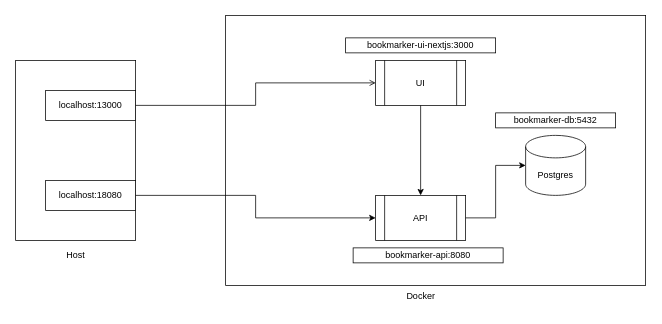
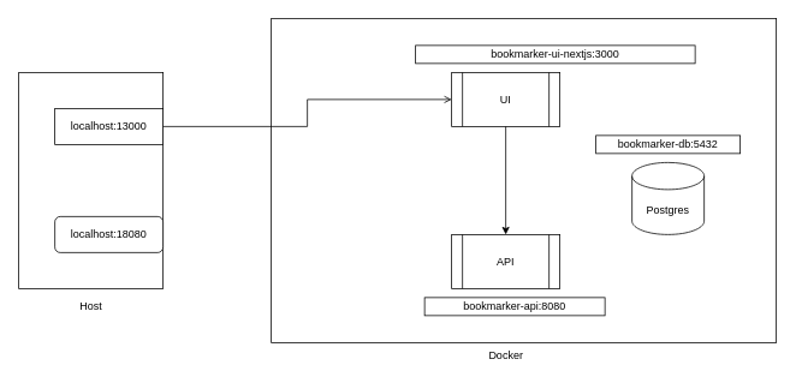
  <mxCell id="0" />
  <mxCell id="1" parent="0" />
  <mxCell id="2" value="" style="rounded=0;whiteSpace=wrap;html=1;" parent="1" vertex="1"><mxGeometry x="20" y="80" width="160" height="240" as="geometry" /></mxCell>
  <mxCell id="3" value="localhost:13000" style="rounded=0;whiteSpace=wrap;html=1;" parent="1" vertex="1"><mxGeometry x="60" y="120" width="120" height="40" as="geometry" /></mxCell>
- <mxCell id="4" value="localhost:18080" style="rounded=0;whiteSpace=wrap;html=1;" parent="1" vertex="1"><mxGeometry x="60" y="240" width="120" height="40" as="geometry" /></mxCell>
+ <mxCell id="4" value="localhost:18080" style="whiteSpace=wrap;html=1;rounded=1;" parent="1" vertex="1"><mxGeometry x="60" y="240" width="120" height="40" as="geometry" /></mxCell>
  <mxCell id="5" value="" style="rounded=0;whiteSpace=wrap;html=1;" parent="1" vertex="1"><mxGeometry x="300" y="20" width="560" height="360" as="geometry" /></mxCell>
  <mxCell id="6" value="UI" style="shape=process;whiteSpace=wrap;html=1;backgroundOutline=1;" parent="1" vertex="1"><mxGeometry x="500" y="80" width="120" height="60" as="geometry" /></mxCell>
  <mxCell id="7" value="API" style="shape=process;whiteSpace=wrap;html=1;backgroundOutline=1;" parent="1" vertex="1"><mxGeometry x="500" y="260" width="120" height="60" as="geometry" /></mxCell>
- <mxCell id="8" value="bookmarker-ui-nextjs:3000" style="rounded=0;whiteSpace=wrap;html=1;" parent="1" vertex="1"><mxGeometry x="460" y="50" width="200" height="20" as="geometry" /></mxCell>
+ <mxCell id="8" value="bookmarker-ui-nextjs:3000" style="rounded=0;whiteSpace=wrap;html=1;" parent="1" vertex="1"><mxGeometry x="460" y="50" width="310" height="20" as="geometry" /></mxCell>
  <mxCell id="9" value="bookmarker-api:8080" style="rounded=0;whiteSpace=wrap;html=1;" parent="1" vertex="1"><mxGeometry x="470" y="330" width="200" height="20" as="geometry" /></mxCell>
  <mxCell id="10" value="Postgres" style="shape=cylinder3;whiteSpace=wrap;html=1;boundedLbl=1;backgroundOutline=1;size=15;" parent="1" vertex="1"><mxGeometry x="700" y="180" width="80" height="80" as="geometry" /></mxCell>
  <mxCell id="11" value="bookmarker-db:5432" style="rounded=0;whiteSpace=wrap;html=1;" parent="1" vertex="1"><mxGeometry x="660" y="150" width="160" height="20" as="geometry" /></mxCell>
- <mxCell id="12" value="" style="endArrow=classic;html=1;rounded=0;exitX=1;exitY=0.5;exitDx=0;exitDy=0;entryX=0;entryY=0.5;entryDx=0;entryDy=0;entryPerimeter=0;edgeStyle=orthogonalEdgeStyle;" parent="1" source="7" target="10" edge="1"><mxGeometry width="50" height="50" relative="1" as="geometry"><mxPoint x="520" y="270" as="sourcePoint" /><mxPoint x="570" y="220" as="targetPoint" /></mxGeometry></mxCell>
  <mxCell id="13" value="" style="endArrow=classic;html=1;rounded=0;exitX=0.5;exitY=1;exitDx=0;exitDy=0;entryX=0.5;entryY=0;entryDx=0;entryDy=0;" parent="1" source="6" target="7" edge="1"><mxGeometry width="50" height="50" relative="1" as="geometry"><mxPoint x="520" y="270" as="sourcePoint" /><mxPoint x="570" y="220" as="targetPoint" /></mxGeometry></mxCell>
  <mxCell id="14" value="" style="endArrow=open;html=1;rounded=0;exitX=1;exitY=0.5;exitDx=0;exitDy=0;entryX=0;entryY=0.5;entryDx=0;entryDy=0;edgeStyle=orthogonalEdgeStyle;" parent="1" source="3" target="6" edge="1"><mxGeometry width="50" height="50" relative="1" as="geometry"><mxPoint x="520" y="270" as="sourcePoint" /><mxPoint x="570" y="220" as="targetPoint" /></mxGeometry></mxCell>
- <mxCell id="15" value="" style="endArrow=classic;html=1;rounded=0;exitX=1;exitY=0.5;exitDx=0;exitDy=0;entryX=0;entryY=0.5;entryDx=0;entryDy=0;edgeStyle=orthogonalEdgeStyle;" parent="1" source="4" target="7" edge="1"><mxGeometry width="50" height="50" relative="1" as="geometry"><mxPoint x="190" y="150" as="sourcePoint" /><mxPoint x="510" y="120" as="targetPoint" /></mxGeometry></mxCell>
  <mxCell id="16" value="Host" style="text;html=1;align=center;verticalAlign=middle;resizable=0;points=[];autosize=1;strokeColor=none;fillColor=none;" parent="1" vertex="1"><mxGeometry x="75" y="325" width="50" height="30" as="geometry" /></mxCell>
  <mxCell id="17" value="Docker" style="text;html=1;align=center;verticalAlign=middle;resizable=0;points=[];autosize=1;strokeColor=none;fillColor=none;" parent="1" vertex="1"><mxGeometry x="530" y="380" width="60" height="30" as="geometry" /></mxCell>
